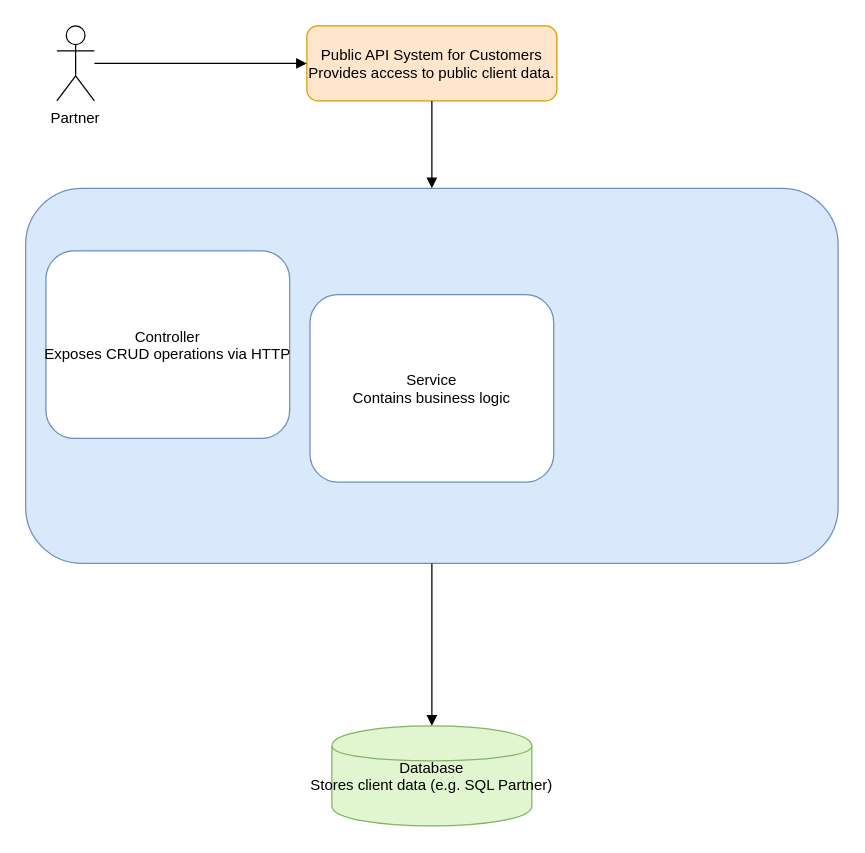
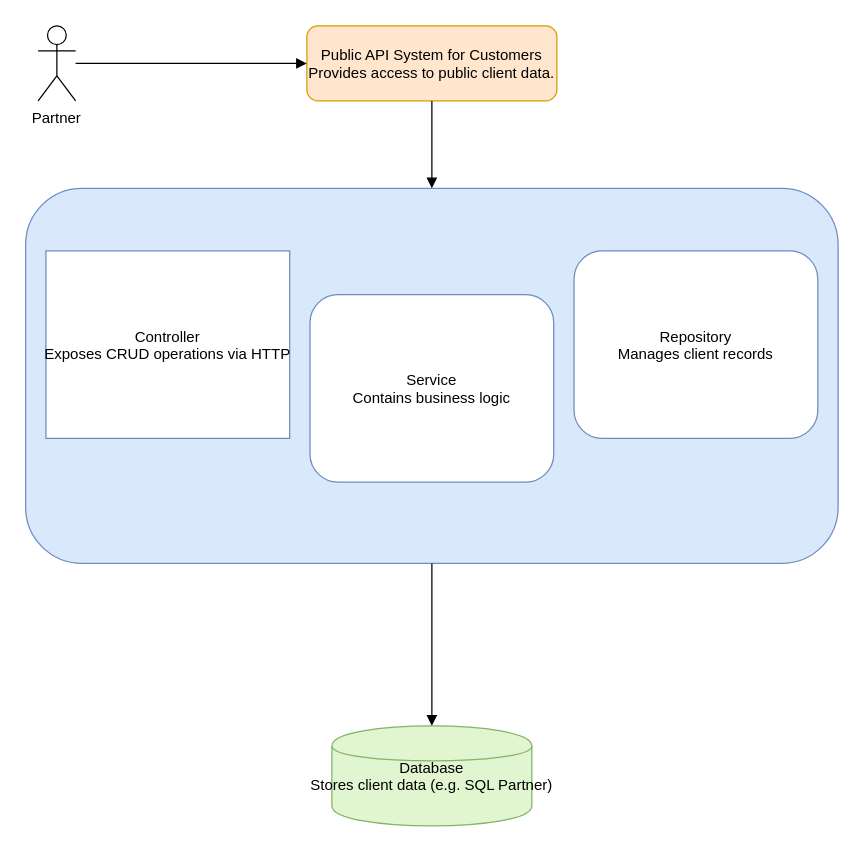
  <mxCell id="0" />
  <mxCell id="1" parent="0" />
- <mxCell id="2" value="Partner" style="shape=umlActor;verticalLabelPosition=bottom;verticalAlign=top;" parent="1" vertex="1"><mxGeometry x="45" y="20" width="30" height="60" as="geometry" /></mxCell>
+ <mxCell id="2" value="Partner" style="shape=umlActor;verticalLabelPosition=bottom;verticalAlign=top;" parent="1" vertex="1"><mxGeometry x="30" y="20" width="30" height="60" as="geometry" /></mxCell>
  <mxCell id="3" value="Public API System for Customers&#10;Provides access to public client data." style="rounded=1;fillColor=#ffe6cc;strokeColor=#d79b00;" parent="1" vertex="1"><mxGeometry x="245" y="20" width="200" height="60" as="geometry" /></mxCell>
  <mxCell id="4" style="endArrow=block;endFill=1;" parent="1" source="2" target="3" edge="1"><mxGeometry relative="1" as="geometry" /></mxCell>
  <mxCell id="5" value=".NET 8 Web API (WCB)" style="rounded=1;fillColor=#dae8fc;strokeColor=#6c8ebf;" parent="1" vertex="1"><mxGeometry x="20" y="150" width="650" height="300" as="geometry" /></mxCell>
- <mxCell id="6" value="Controller&#10;Exposes CRUD operations via HTTP" style="rounded=1;fillColor=#ffffff;strokeColor=#6c8ebf;" parent="5" vertex="1"><mxGeometry x="16.25" y="50.0" width="195.0" height="150" as="geometry" /></mxCell>
+ <mxCell id="6" value="Controller&#10;Exposes CRUD operations via HTTP" style="fillColor=#ffffff;strokeColor=#6c8ebf;rounded=0;" parent="5" vertex="1"><mxGeometry x="16.25" y="50.0" width="195.0" height="150" as="geometry" /></mxCell>
  <mxCell id="7" value="Service&#10;Contains business logic" style="rounded=1;fillColor=#ffffff;strokeColor=#6c8ebf;" parent="5" vertex="1"><mxGeometry x="227.5" y="85" width="195.0" height="150" as="geometry" /></mxCell>
+ <mxCell id="8" value="Repository&#10;Manages client records" style="rounded=1;fillColor=#ffffff;strokeColor=#6c8ebf;" parent="5" vertex="1"><mxGeometry x="438.75" y="50.0" width="195.0" height="150" as="geometry" /></mxCell>
  <mxCell id="9" style="endArrow=block;endFill=1;" parent="1" source="3" target="5" edge="1"><mxGeometry relative="1" as="geometry" /></mxCell>
  <mxCell id="10" value="Database&#10;Stores client data (e.g. SQL Partner)" style="shape=cylinder;fillColor=#e1f5d0;strokeColor=#82b366;" parent="1" vertex="1"><mxGeometry x="265" y="580" width="160" height="80" as="geometry" /></mxCell>
  <mxCell id="11" style="endArrow=block;endFill=1;" parent="1" source="5" target="10" edge="1"><mxGeometry relative="1" as="geometry" /></mxCell>
